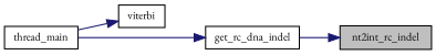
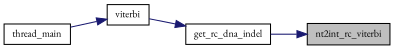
  digraph {
    fontname="EB Garamond"
    rankdir=RL
    node [color=black fillcolor=white fontname="EB Garamond" fontsize=10 shape=record style=filled]
    edge [color=midnightblue dir=back fontname="EB Garamond" fontsize=10 labelfontname=Helvetica labelfontsize=10 style=solid]
-   n1 [fillcolor=grey75 fontcolor=black height=0.2 label=nt2int_rc_indel width=0.4]
+   n1 [fillcolor=grey75 fontcolor=black height=0.2 label=nt2int_rc_viterbi width=0.4]
    n2 [height=0.2 label=get_rc_dna_indel width=0.4]
    n3 [height=0.2 label=viterbi width=0.4]
    n4 [height=0.2 label=thread_main width=0.4]
    n1 -> n2
-   n2 -> n4
+   n2 -> n3
    n3 -> n4
  }
